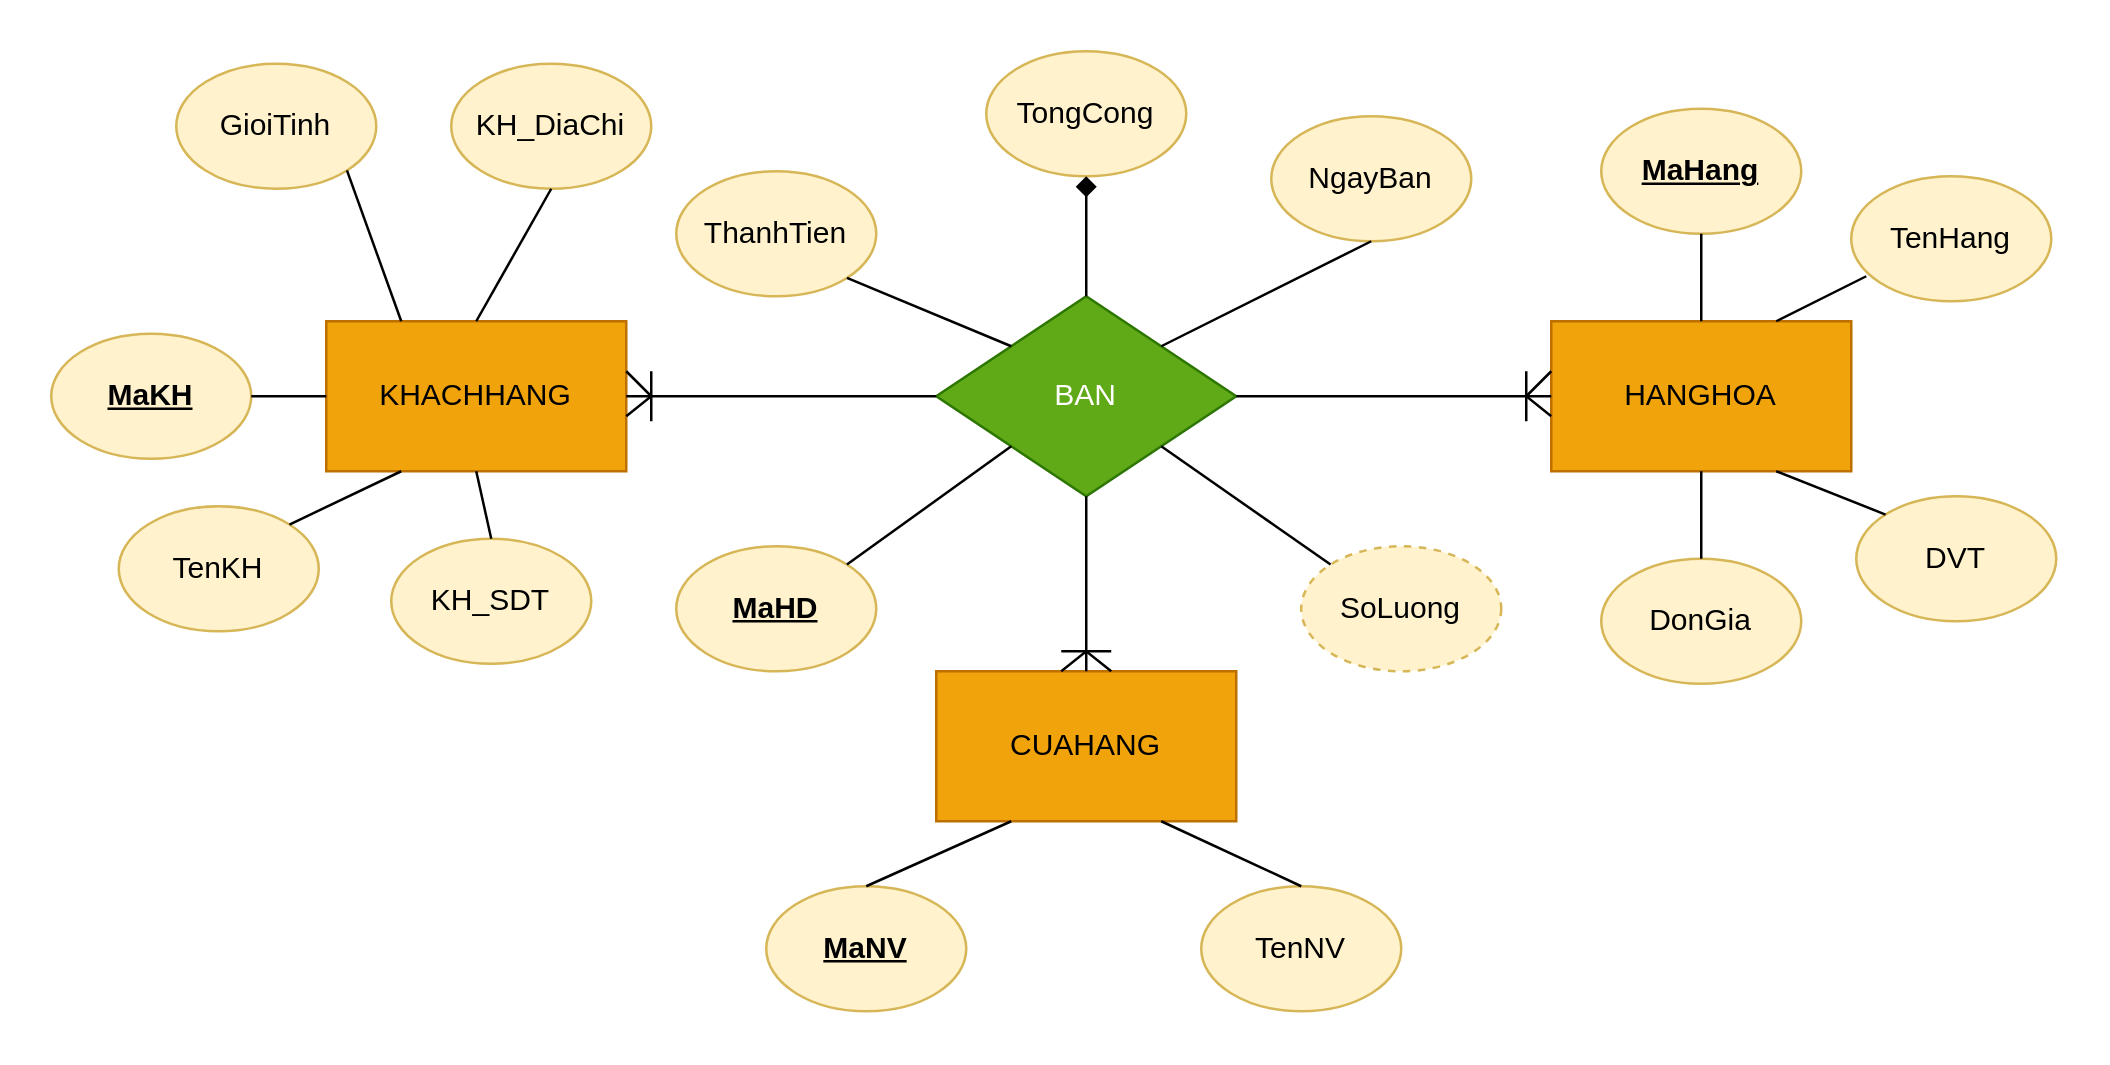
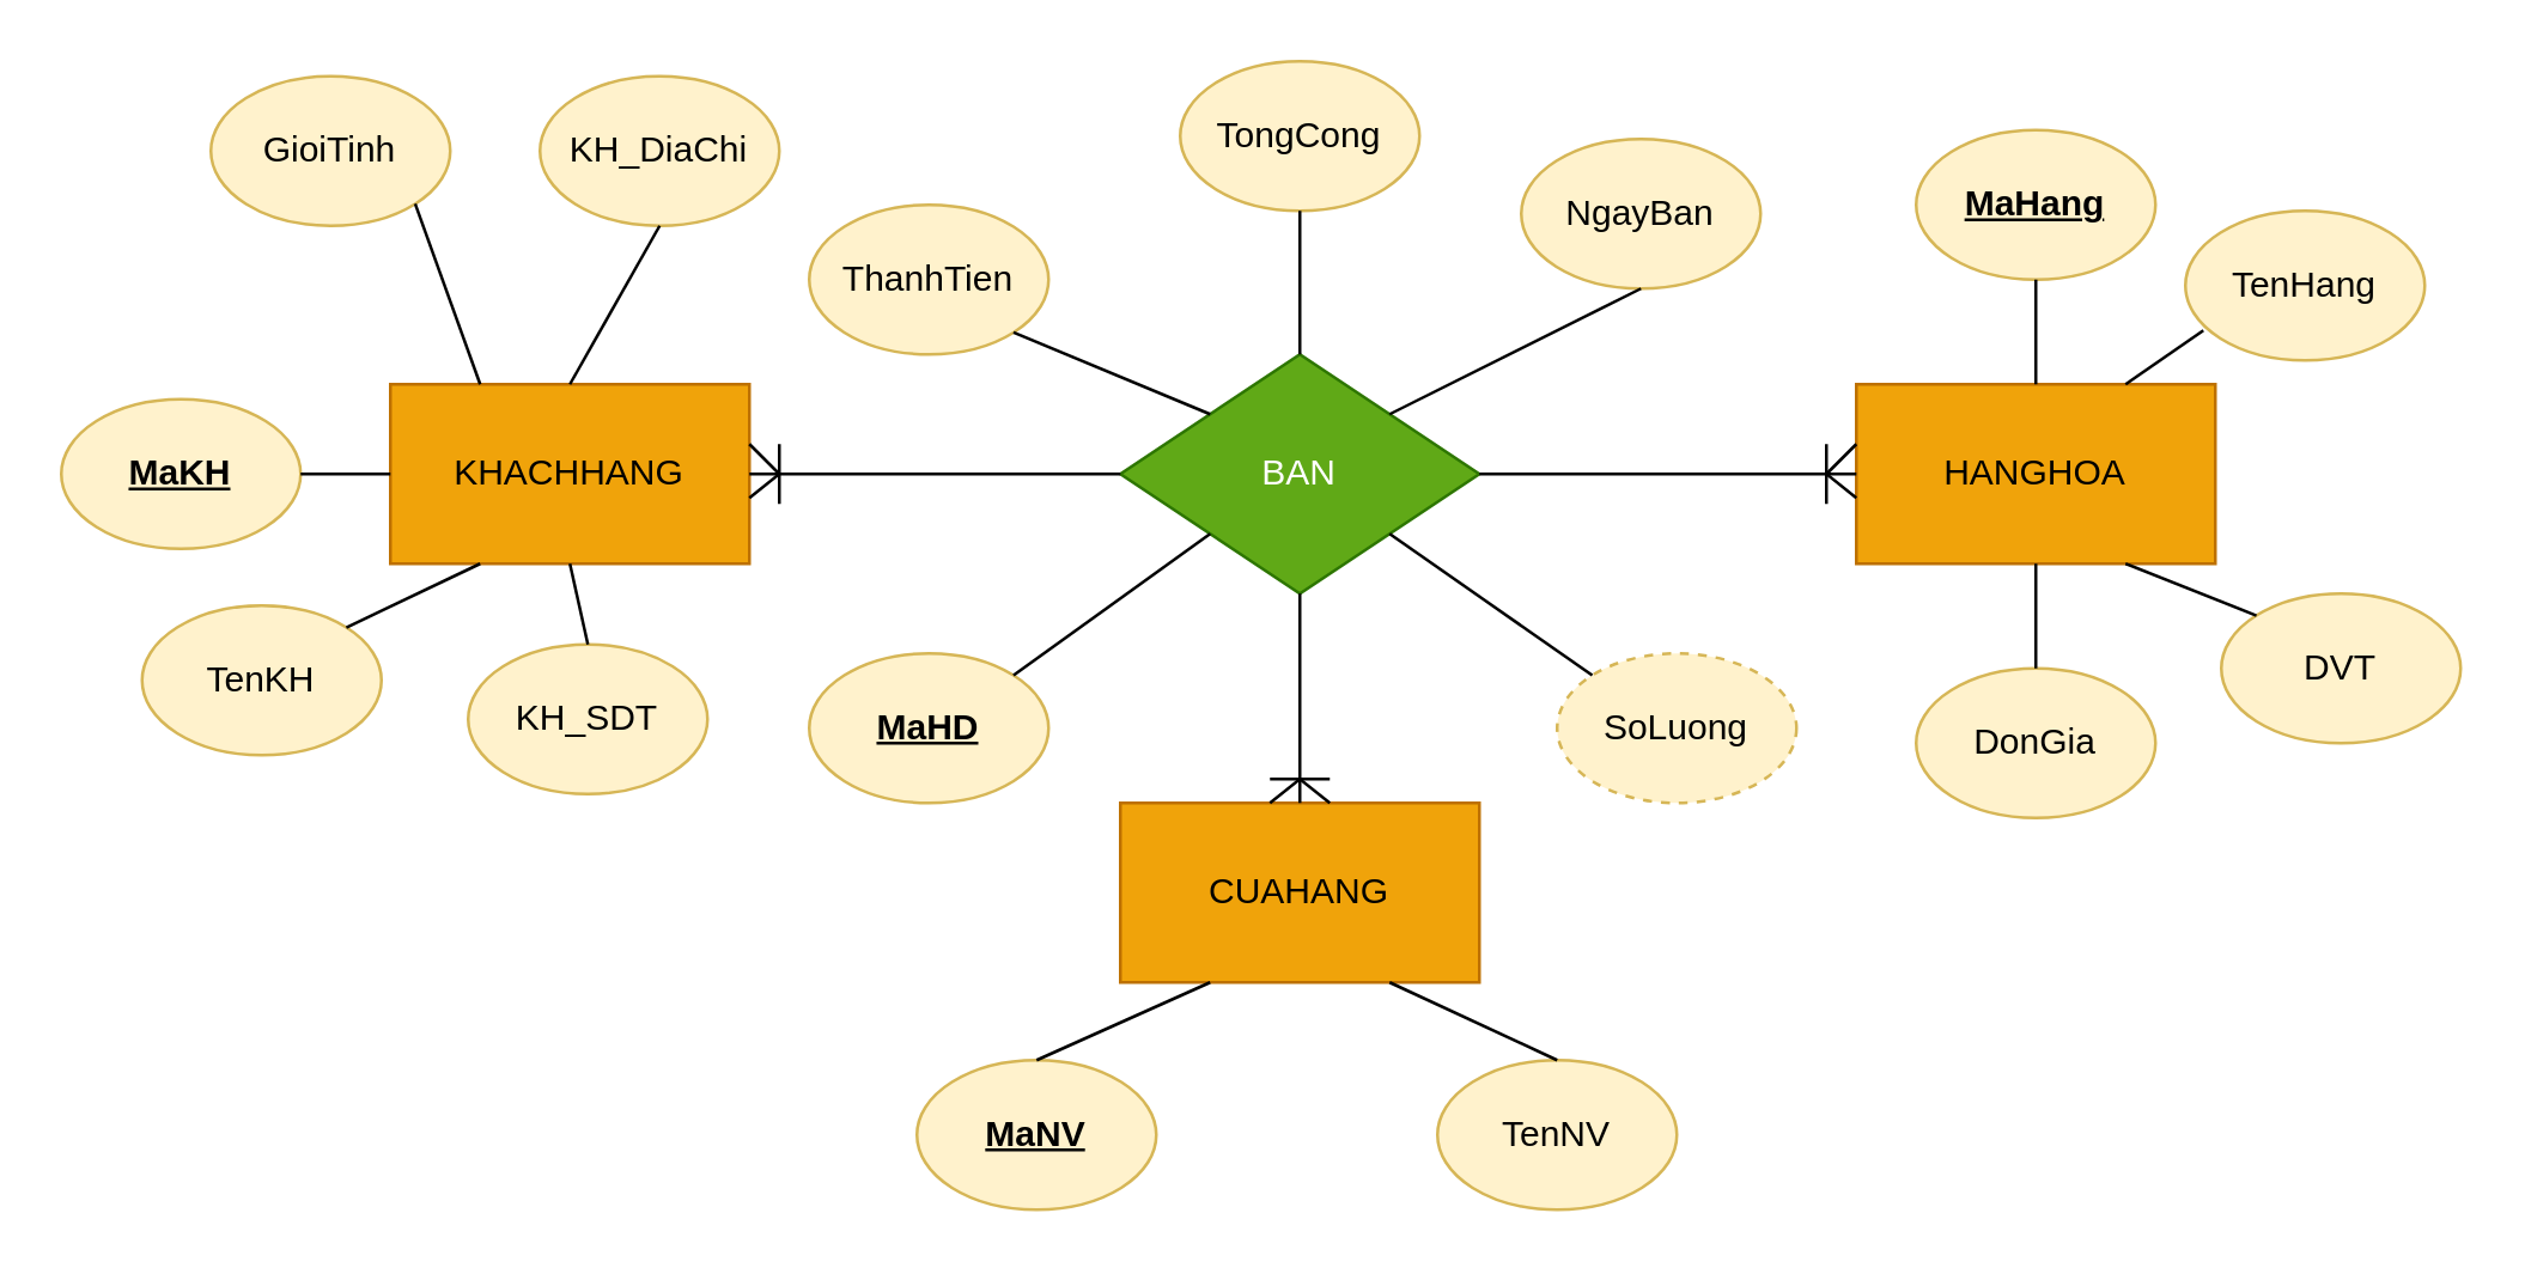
  <mxCell id="0" />
  <mxCell id="1" parent="0" />
  <mxCell id="2" value="CUAHANG" style="rounded=0;whiteSpace=wrap;html=1;fillColor=#f0a30a;fontColor=#000000;strokeColor=#BD7000;" parent="1" vertex="1"><mxGeometry x="374" y="268" width="120" height="60" as="geometry" /></mxCell>
  <mxCell id="3" value="HANGHOA" style="rounded=0;whiteSpace=wrap;html=1;fillColor=#f0a30a;fontColor=#000000;strokeColor=#BD7000;" parent="1" vertex="1"><mxGeometry x="620" y="128" width="120" height="60" as="geometry" /></mxCell>
  <mxCell id="4" value="KHACHHANG" style="rounded=0;whiteSpace=wrap;html=1;fillColor=#f0a30a;strokeColor=#BD7000;fontColor=#000000;" parent="1" vertex="1"><mxGeometry x="130" y="128" width="120" height="60" as="geometry" /></mxCell>
  <mxCell id="5" value="BAN" style="rhombus;whiteSpace=wrap;html=1;fillColor=#60a917;fontColor=#ffffff;strokeColor=#2D7600;" parent="1" vertex="1"><mxGeometry x="374" y="118" width="120" height="80" as="geometry" /></mxCell>
  <mxCell id="6" value="KH_SDT" style="ellipse;whiteSpace=wrap;html=1;fillColor=#fff2cc;strokeColor=#d6b656;" parent="1" vertex="1"><mxGeometry x="156" y="215" width="80" height="50" as="geometry" /></mxCell>
  <mxCell id="7" value="GioiTinh" style="ellipse;whiteSpace=wrap;html=1;fillColor=#fff2cc;strokeColor=#d6b656;" parent="1" vertex="1"><mxGeometry x="70" y="25" width="80" height="50" as="geometry" /></mxCell>
  <mxCell id="8" value="KH_DiaChi" style="ellipse;whiteSpace=wrap;html=1;fillColor=#fff2cc;strokeColor=#d6b656;" parent="1" vertex="1"><mxGeometry x="180" y="25" width="80" height="50" as="geometry" /></mxCell>
  <mxCell id="9" value="ThanhTien" style="ellipse;whiteSpace=wrap;html=1;fillColor=#fff2cc;strokeColor=#d6b656;" parent="1" vertex="1"><mxGeometry x="270" y="68" width="80" height="50" as="geometry" /></mxCell>
  <mxCell id="10" value="TongCong" style="ellipse;whiteSpace=wrap;html=1;fillColor=#fff2cc;strokeColor=#d6b656;" parent="1" vertex="1"><mxGeometry x="394" y="20" width="80" height="50" as="geometry" /></mxCell>
  <mxCell id="11" value="NgayBan" style="ellipse;whiteSpace=wrap;html=1;fillColor=#fff2cc;strokeColor=#d6b656;" parent="1" vertex="1"><mxGeometry x="508" y="46" width="80" height="50" as="geometry" /></mxCell>
  <mxCell id="12" value="TenKH" style="ellipse;whiteSpace=wrap;html=1;fillColor=#fff2cc;strokeColor=#d6b656;" parent="1" vertex="1"><mxGeometry x="47" y="202" width="80" height="50" as="geometry" /></mxCell>
  <mxCell id="13" value="&lt;b&gt;&lt;u&gt;MaKH&lt;/u&gt;&lt;/b&gt;" style="ellipse;whiteSpace=wrap;html=1;fillColor=#fff2cc;strokeColor=#d6b656;" parent="1" vertex="1"><mxGeometry y="133" width="80" height="50" as="geometry" x="20" /></mxCell>
  <mxCell id="14" value="TenNV" style="ellipse;whiteSpace=wrap;html=1;fillColor=#fff2cc;strokeColor=#d6b656;" parent="1" vertex="1"><mxGeometry x="480" y="354" width="80" height="50" as="geometry" /></mxCell>
  <mxCell id="15" value="MaNV" style="ellipse;whiteSpace=wrap;html=1;fillColor=#fff2cc;strokeColor=#d6b656;fontStyle=5" parent="1" vertex="1"><mxGeometry x="306" y="354" width="80" height="50" as="geometry" /></mxCell>
  <mxCell id="16" value="SoLuong" style="ellipse;whiteSpace=wrap;html=1;fillColor=#fff2cc;strokeColor=#d6b656;dashed=1;" parent="1" vertex="1"><mxGeometry x="520" y="218" width="80" height="50" as="geometry" /></mxCell>
  <mxCell id="17" value="&lt;b&gt;&lt;u&gt;MaHD&lt;/u&gt;&lt;/b&gt;" style="ellipse;whiteSpace=wrap;html=1;fillColor=#fff2cc;strokeColor=#d6b656;" parent="1" vertex="1"><mxGeometry x="270" y="218" width="80" height="50" as="geometry" /></mxCell>
  <mxCell id="18" value="DVT" style="ellipse;whiteSpace=wrap;html=1;fillColor=#fff2cc;strokeColor=#d6b656;" parent="1" vertex="1"><mxGeometry x="742" y="198" width="80" height="50" as="geometry" /></mxCell>
- <mxCell id="19" value="TenHang" style="ellipse;whiteSpace=wrap;html=1;fillColor=#fff2cc;strokeColor=#d6b656;" parent="1" vertex="1"><mxGeometry x="740" y="70" width="80" height="50" as="geometry" /></mxCell>
+ <mxCell id="19" value="TenHang" style="ellipse;whiteSpace=wrap;html=1;fillColor=#fff2cc;strokeColor=#d6b656;" parent="1" vertex="1"><mxGeometry x="730" y="70" width="80" height="50" as="geometry" /></mxCell>
  <mxCell id="20" value="&lt;b&gt;&lt;u&gt;MaHang&lt;/u&gt;&lt;/b&gt;" style="ellipse;whiteSpace=wrap;html=1;fillColor=#fff2cc;strokeColor=#d6b656;" parent="1" vertex="1"><mxGeometry x="640" y="43" width="80" height="50" as="geometry" /></mxCell>
  <mxCell id="21" value="DonGia" style="ellipse;whiteSpace=wrap;html=1;fillColor=#fff2cc;strokeColor=#d6b656;" parent="1" vertex="1"><mxGeometry x="640" y="223" width="80" height="50" as="geometry" /></mxCell>
  <mxCell id="22" value="" style="endArrow=none;html=1;rounded=0;exitX=0.5;exitY=0;exitDx=0;exitDy=0;entryX=0.25;entryY=1;entryDx=0;entryDy=0;" parent="1" source="15" target="2" edge="1"><mxGeometry width="50" height="50" relative="1" as="geometry"><mxPoint x="384" y="408" as="sourcePoint" /><mxPoint x="434" y="358" as="targetPoint" /></mxGeometry></mxCell>
  <mxCell id="23" value="" style="endArrow=none;html=1;rounded=0;exitX=0.75;exitY=1;exitDx=0;exitDy=0;entryX=0.5;entryY=0;entryDx=0;entryDy=0;" parent="1" source="2" target="14" edge="1"><mxGeometry width="50" height="50" relative="1" as="geometry"><mxPoint x="460" y="428" as="sourcePoint" /><mxPoint x="560" y="368" as="targetPoint" /></mxGeometry></mxCell>
  <mxCell id="24" value="" style="endArrow=none;html=1;rounded=0;exitX=0;exitY=0;exitDx=0;exitDy=0;entryX=1;entryY=1;entryDx=0;entryDy=0;" parent="1" source="16" target="5" edge="1"><mxGeometry width="50" height="50" relative="1" as="geometry"><mxPoint x="430" y="228" as="sourcePoint" /><mxPoint x="470" y="178" as="targetPoint" /></mxGeometry></mxCell>
  <mxCell id="25" value="" style="endArrow=none;html=1;rounded=0;exitX=0;exitY=1;exitDx=0;exitDy=0;entryX=1;entryY=0;entryDx=0;entryDy=0;" parent="1" source="5" target="17" edge="1"><mxGeometry width="50" height="50" relative="1" as="geometry"><mxPoint x="397.309" y="265.58" as="sourcePoint" /><mxPoint x="330" y="218" as="targetPoint" /></mxGeometry></mxCell>
  <mxCell id="26" value="" style="endArrow=none;html=1;rounded=0;entryX=1;entryY=1;entryDx=0;entryDy=0;exitX=0;exitY=0;exitDx=0;exitDy=0;" parent="1" source="5" target="9" edge="1"><mxGeometry width="50" height="50" relative="1" as="geometry"><mxPoint x="404" y="138" as="sourcePoint" /><mxPoint x="374" y="78" as="targetPoint" /></mxGeometry></mxCell>
- <mxCell id="27" value="" style="endArrow=diamond;html=1;rounded=0;entryX=0.5;entryY=1;entryDx=0;entryDy=0;exitX=0.5;exitY=0;exitDx=0;exitDy=0;" parent="1" source="5" target="10" edge="1"><mxGeometry width="50" height="50" relative="1" as="geometry"><mxPoint x="420" y="128" as="sourcePoint" /><mxPoint x="360.001" y="78" as="targetPoint" /></mxGeometry></mxCell>
+ <mxCell id="27" value="" style="endArrow=none;html=1;rounded=0;entryX=0.5;entryY=1;entryDx=0;entryDy=0;exitX=0.5;exitY=0;exitDx=0;exitDy=0;" parent="1" source="5" target="10" edge="1"><mxGeometry width="50" height="50" relative="1" as="geometry"><mxPoint x="420" y="128" as="sourcePoint" /><mxPoint x="360.001" y="78" as="targetPoint" /></mxGeometry></mxCell>
  <mxCell id="28" value="" style="endArrow=none;html=1;rounded=0;entryX=0.5;entryY=1;entryDx=0;entryDy=0;exitX=1;exitY=0;exitDx=0;exitDy=0;" parent="1" source="5" target="11" edge="1"><mxGeometry width="50" height="50" relative="1" as="geometry"><mxPoint x="435.31" y="115.58" as="sourcePoint" /><mxPoint x="350.001" y="88" as="targetPoint" /></mxGeometry></mxCell>
  <mxCell id="29" value="" style="endArrow=none;html=1;rounded=0;exitX=0.5;exitY=0;exitDx=0;exitDy=0;entryX=0.5;entryY=1;entryDx=0;entryDy=0;" parent="1" source="6" target="4" edge="1"><mxGeometry width="50" height="50" relative="1" as="geometry"><mxPoint x="140" y="238" as="sourcePoint" /><mxPoint x="190" y="188" as="targetPoint" /></mxGeometry></mxCell>
  <mxCell id="30" value="" style="endArrow=none;html=1;rounded=0;exitX=1;exitY=0;exitDx=0;exitDy=0;entryX=0.25;entryY=1;entryDx=0;entryDy=0;" parent="1" source="12" target="4" edge="1"><mxGeometry width="50" height="50" relative="1" as="geometry"><mxPoint x="130" y="248" as="sourcePoint" /><mxPoint x="160" y="188" as="targetPoint" /></mxGeometry></mxCell>
  <mxCell id="31" value="" style="endArrow=none;html=1;rounded=0;exitX=1;exitY=0.5;exitDx=0;exitDy=0;entryX=0;entryY=0.5;entryDx=0;entryDy=0;" parent="1" source="13" target="4" edge="1"><mxGeometry width="50" height="50" relative="1" as="geometry"><mxPoint x="100" y="158" as="sourcePoint" /><mxPoint x="130" y="158" as="targetPoint" /></mxGeometry></mxCell>
  <mxCell id="32" value="" style="endArrow=none;html=1;rounded=0;exitX=0.5;exitY=0;exitDx=0;exitDy=0;entryX=0.5;entryY=1;entryDx=0;entryDy=0;" parent="1" source="4" target="8" edge="1"><mxGeometry width="50" height="50" relative="1" as="geometry"><mxPoint x="130" y="128" as="sourcePoint" /><mxPoint x="160" y="68" as="targetPoint" /></mxGeometry></mxCell>
  <mxCell id="33" value="" style="endArrow=none;html=1;rounded=0;exitX=0.25;exitY=0;exitDx=0;exitDy=0;entryX=1;entryY=1;entryDx=0;entryDy=0;" parent="1" source="4" target="7" edge="1"><mxGeometry width="50" height="50" relative="1" as="geometry"><mxPoint x="140" y="148" as="sourcePoint" /><mxPoint x="120" y="88" as="targetPoint" /></mxGeometry></mxCell>
  <mxCell id="34" value="" style="endArrow=none;html=1;rounded=0;exitX=0.5;exitY=0;exitDx=0;exitDy=0;" parent="1" source="21" edge="1"><mxGeometry width="50" height="50" relative="1" as="geometry"><mxPoint x="630" y="238" as="sourcePoint" /><mxPoint x="680" y="188" as="targetPoint" /></mxGeometry></mxCell>
  <mxCell id="35" value="" style="endArrow=none;html=1;rounded=0;exitX=0;exitY=0;exitDx=0;exitDy=0;entryX=0.75;entryY=1;entryDx=0;entryDy=0;" parent="1" source="18" target="3" edge="1"><mxGeometry width="50" height="50" relative="1" as="geometry"><mxPoint x="809.999" y="230.58" as="sourcePoint" /><mxPoint x="750" y="193" as="targetPoint" /></mxGeometry></mxCell>
  <mxCell id="36" value="" style="endArrow=none;html=1;rounded=0;exitX=0.75;exitY=0;exitDx=0;exitDy=0;entryX=0.075;entryY=0.8;entryDx=0;entryDy=0;entryPerimeter=0;" parent="1" source="3" target="19" edge="1"><mxGeometry width="50" height="50" relative="1" as="geometry"><mxPoint x="770" y="178" as="sourcePoint" /><mxPoint x="820" y="128" as="targetPoint" /></mxGeometry></mxCell>
  <mxCell id="37" value="" style="endArrow=none;html=1;rounded=0;entryX=0.5;entryY=1;entryDx=0;entryDy=0;exitX=0.5;exitY=0;exitDx=0;exitDy=0;" parent="1" source="3" target="20" edge="1"><mxGeometry width="50" height="50" relative="1" as="geometry"><mxPoint x="690" y="133" as="sourcePoint" /><mxPoint x="740" y="83" as="targetPoint" /></mxGeometry></mxCell>
  <mxCell id="38" value="" style="endArrow=none;html=1;rounded=0;exitX=1;exitY=0.5;exitDx=0;exitDy=0;" parent="1" source="5" edge="1"><mxGeometry width="50" height="50" relative="1" as="geometry"><mxPoint x="570" y="208" as="sourcePoint" /><mxPoint x="620" y="158" as="targetPoint" /></mxGeometry></mxCell>
  <mxCell id="39" value="" style="endArrow=none;html=1;rounded=0;exitX=1;exitY=0.5;exitDx=0;exitDy=0;entryX=0;entryY=0.5;entryDx=0;entryDy=0;" parent="1" source="4" target="5" edge="1"><mxGeometry width="50" height="50" relative="1" as="geometry"><mxPoint x="324" y="208" as="sourcePoint" /><mxPoint x="374" y="158" as="targetPoint" /></mxGeometry></mxCell>
  <mxCell id="40" value="" style="endArrow=none;html=1;rounded=0;exitX=0.5;exitY=0;exitDx=0;exitDy=0;" parent="1" source="2" edge="1"><mxGeometry width="50" height="50" relative="1" as="geometry"><mxPoint x="384" y="248" as="sourcePoint" /><mxPoint x="434" y="198" as="targetPoint" /></mxGeometry></mxCell>
  <mxCell id="41" value="" style="endArrow=none;html=1;rounded=0;" parent="1" edge="1"><mxGeometry width="50" height="50" relative="1" as="geometry"><mxPoint x="260" y="168" as="sourcePoint" /><mxPoint x="260" y="148" as="targetPoint" /></mxGeometry></mxCell>
  <mxCell id="42" value="" style="endArrow=none;html=1;rounded=0;" parent="1" edge="1"><mxGeometry width="50" height="50" relative="1" as="geometry"><mxPoint x="250" y="166" as="sourcePoint" /><mxPoint x="250" y="148" as="targetPoint" /><Array as="points"><mxPoint x="260" y="158" /></Array></mxGeometry></mxCell>
  <mxCell id="43" value="" style="endArrow=none;html=1;rounded=0;" parent="1" edge="1"><mxGeometry width="50" height="50" relative="1" as="geometry"><mxPoint x="610" y="168" as="sourcePoint" /><mxPoint x="610" y="148" as="targetPoint" /></mxGeometry></mxCell>
  <mxCell id="44" value="" style="endArrow=none;html=1;rounded=0;" parent="1" edge="1"><mxGeometry width="50" height="50" relative="1" as="geometry"><mxPoint x="620" y="166" as="sourcePoint" /><mxPoint x="620" y="148" as="targetPoint" /><Array as="points"><mxPoint x="610" y="158" /></Array></mxGeometry></mxCell>
  <mxCell id="45" value="" style="endArrow=none;html=1;rounded=0;" parent="1" edge="1"><mxGeometry width="50" height="50" relative="1" as="geometry"><mxPoint x="444" y="260" as="sourcePoint" /><mxPoint x="424" y="260" as="targetPoint" /></mxGeometry></mxCell>
  <mxCell id="46" value="" style="endArrow=none;html=1;rounded=0;" parent="1" edge="1"><mxGeometry width="50" height="50" relative="1" as="geometry"><mxPoint x="444" y="268" as="sourcePoint" /><mxPoint x="424" y="268" as="targetPoint" /><Array as="points"><mxPoint x="434" y="260" /></Array></mxGeometry></mxCell>
